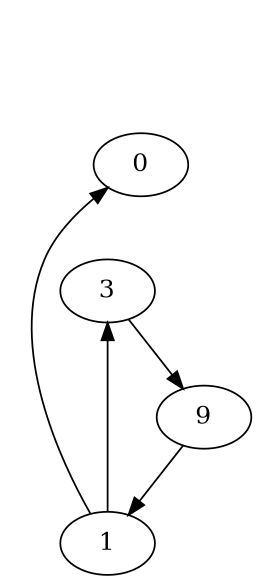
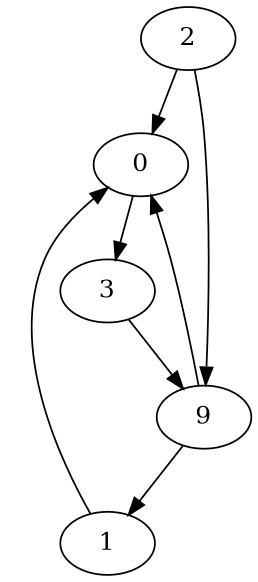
  strict digraph {
    node [component_delay=3]
    edge [wire_delay=1]
    0
    3
    n3 [label=9]
    1
-   1 -> 3
+   2
+   0 -> 3
    3 -> n3
+   n3 -> 0
    n3 -> 1
    1 -> 0
+   2 -> 0
+   2 -> n3
  }
